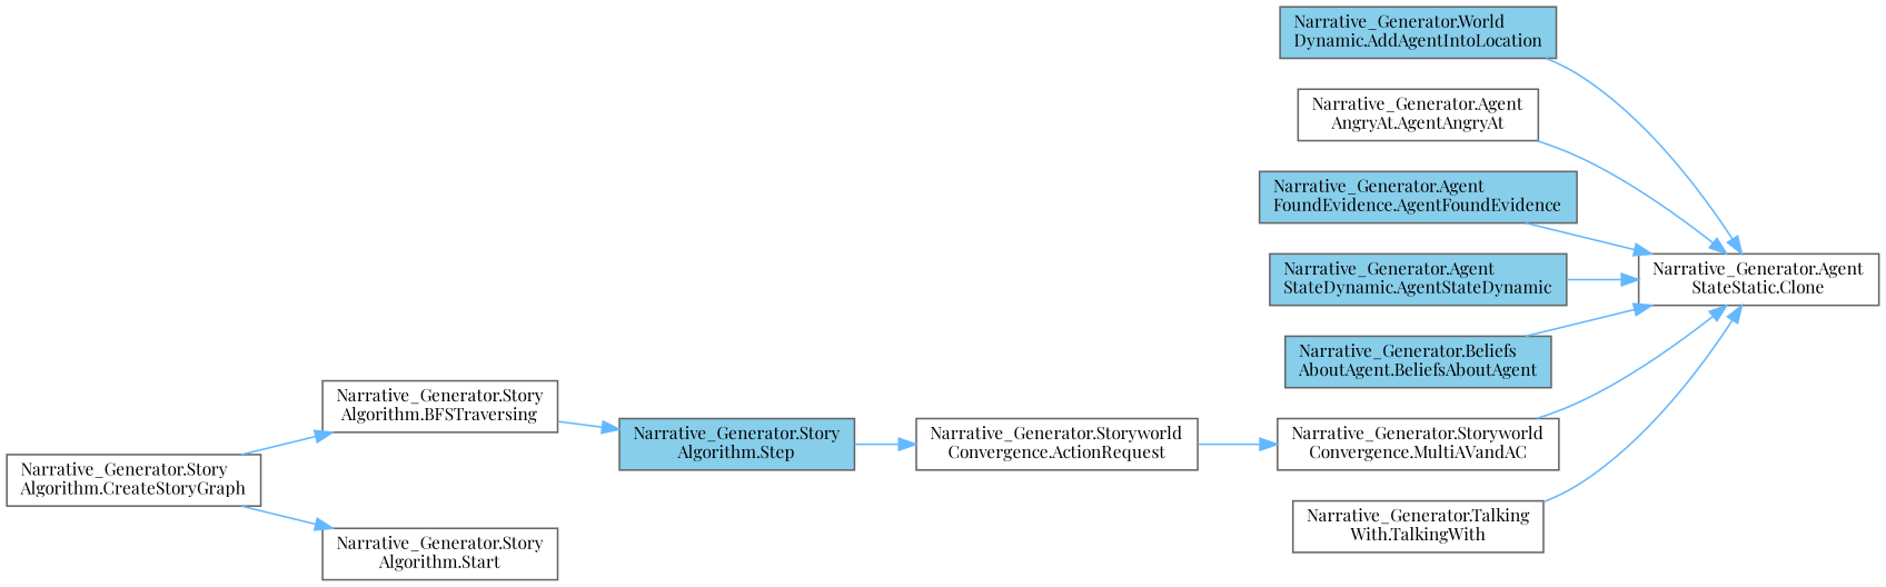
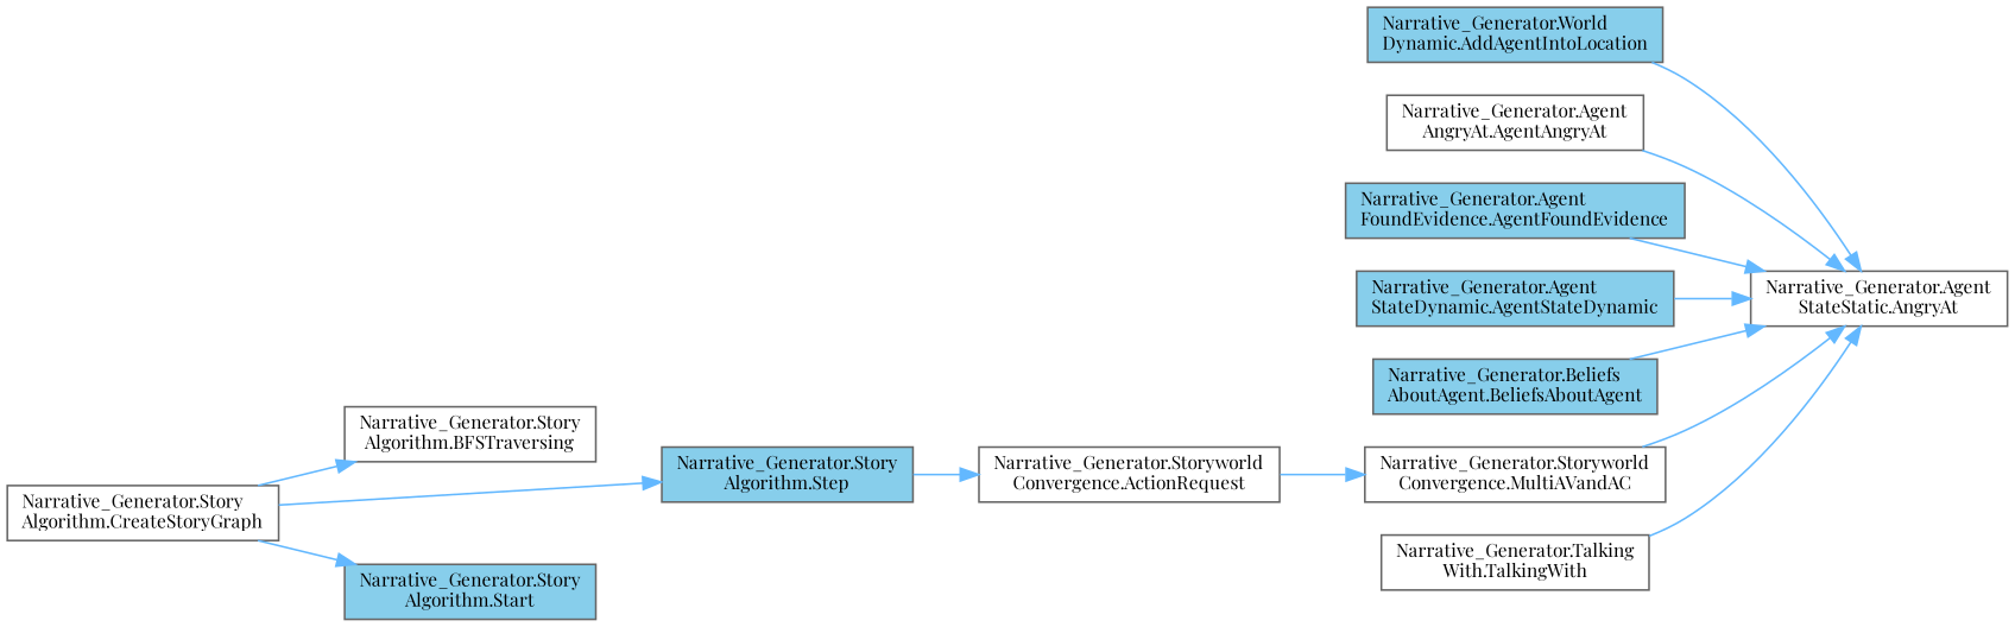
  digraph {
    fontname="Playfair Display"
    rankdir=RL
    node [color=grey40 fillcolor=white fontname="Playfair Display" fontsize=10 shape=box style=filled]
    edge [color=steelblue1 dir=back fontname="Playfair Display" fontsize=10 labelfontname=Helvetica labelfontsize=10 style=solid]
-   n1 [color=gray40 fontcolor=black height=0.2 label="Narrative_Generator.Agent\lStateStatic.Clone" width=0.4]
+   n1 [color=gray40 fontcolor=black height=0.2 label="Narrative_Generator.Agent\lStateStatic.AngryAt" width=0.4]
    n2 [fillcolor=skyblue height=0.2 label="Narrative_Generator.World\lDynamic.AddAgentIntoLocation" width=0.4]
    n3 [height=0.2 label="Narrative_Generator.Agent\lAngryAt.AgentAngryAt" width=0.4]
    n4 [fillcolor=skyblue height=0.2 label="Narrative_Generator.Agent\lFoundEvidence.AgentFoundEvidence" width=0.4]
    n5 [fillcolor=skyblue height=0.2 label="Narrative_Generator.Agent\lStateDynamic.AgentStateDynamic" width=0.4]
    n6 [fillcolor=skyblue height=0.2 label="Narrative_Generator.Beliefs\lAboutAgent.BeliefsAboutAgent" width=0.4]
    n7 [height=0.2 label="Narrative_Generator.Storyworld\lConvergence.MultiAVandAC" width=0.4]
    n8 [height=0.2 label="Narrative_Generator.Talking\lWith.TalkingWith" width=0.4]
    n9 [height=0.2 label="Narrative_Generator.Storyworld\lConvergence.ActionRequest" width=0.4]
    n10 [fillcolor=skyblue height=0.2 label="Narrative_Generator.Story\lAlgorithm.Step" width=0.4]
    n11 [height=0.2 label="Narrative_Generator.Story\lAlgorithm.BFSTraversing" width=0.4]
    n12 [height=0.2 label="Narrative_Generator.Story\lAlgorithm.CreateStoryGraph" width=0.4]
-   n13 [height=0.2 label="Narrative_Generator.Story\lAlgorithm.Start" width=0.4]
+   n13 [fillcolor=skyblue height=0.2 label="Narrative_Generator.Story\lAlgorithm.Start" width=0.4]
    n1 -> n2
    n1 -> n3
    n1 -> n4
    n1 -> n5
    n1 -> n6
    n1 -> n7
    n1 -> n8
    n7 -> n9
    n9 -> n10
-   n10 -> n11
+   n10 -> n12
    n11 -> n12
    n13 -> n12
  }
